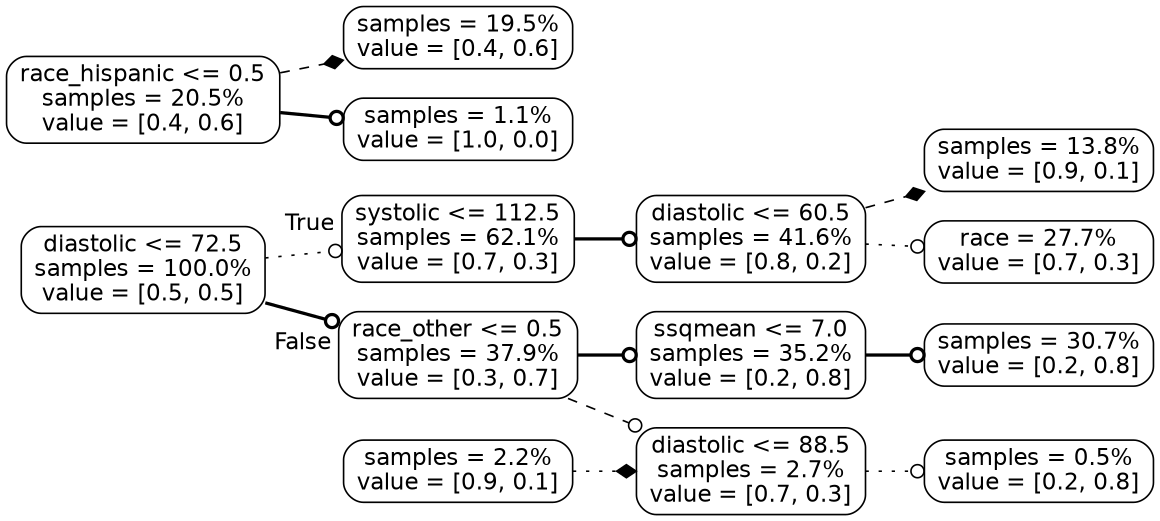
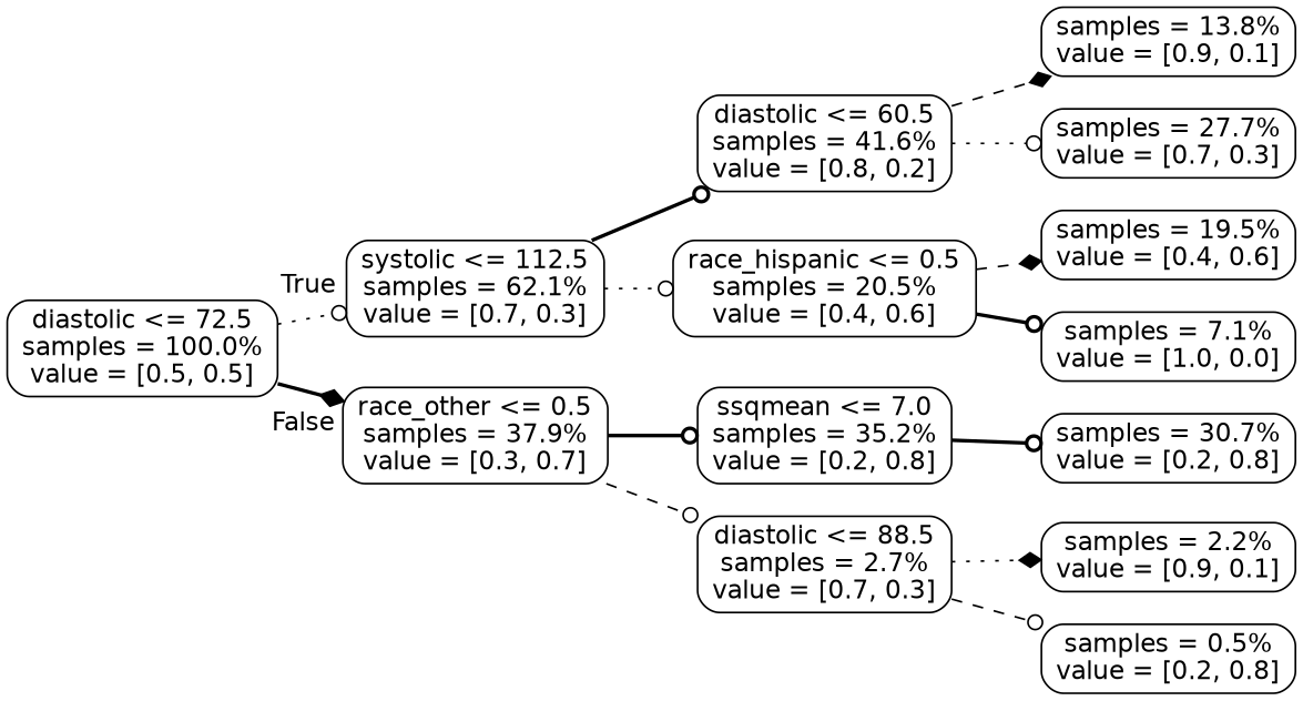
  digraph {
    rankdir=LR
    node [color=black fontname=helvetica shape=box style=rounded]
    edge [arrowhead=odot fontname=helvetica style=bold]
    n1 [label="diastolic <= 72.5\nsamples = 100.0%\nvalue = [0.5, 0.5]"]
    n2 [label="systolic <= 112.5\nsamples = 62.1%\nvalue = [0.7, 0.3]"]
    n3 [label="race_other <= 0.5\nsamples = 37.9%\nvalue = [0.3, 0.7]"]
    n4 [label="diastolic <= 60.5\nsamples = 41.6%\nvalue = [0.8, 0.2]"]
    n5 [label="race_hispanic <= 0.5\nsamples = 20.5%\nvalue = [0.4, 0.6]"]
    n6 [label="ssqmean <= 7.0\nsamples = 35.2%\nvalue = [0.2, 0.8]"]
    n7 [label="diastolic <= 88.5\nsamples = 2.7%\nvalue = [0.7, 0.3]"]
    n8 [label="samples = 13.8%\nvalue = [0.9, 0.1]"]
-   n9 [label="race = 27.7%\nvalue = [0.7, 0.3]"]
+   n9 [label="samples = 27.7%\nvalue = [0.7, 0.3]"]
    n10 [label="samples = 19.5%\nvalue = [0.4, 0.6]"]
-   n11 [label="samples = 1.1%\nvalue = [1.0, 0.0]"]
+   n11 [label="samples = 7.1%\nvalue = [1.0, 0.0]"]
    n12 [label="samples = 30.7%\nvalue = [0.2, 0.8]"]
    n13 [label="samples = 2.2%\nvalue = [0.9, 0.1]"]
    n14 [label="samples = 0.5%\nvalue = [0.2, 0.8]"]
    n1 -> n2 [headlabel=True labelangle=-45 labeldistance=2.5 style=dotted]
-   n1 -> n3 [headlabel=False labelangle=45 labeldistance=2.5]
+   n1 -> n3 [arrowhead=diamond headlabel=False labelangle=45 labeldistance=2.5]
    n2 -> n4
+   n2 -> n5 [style=dotted]
    n3 -> n6
    n3 -> n7 [style=dashed]
    n4 -> n8 [arrowhead=diamond style=dashed]
    n4 -> n9 [style=dotted]
    n5 -> n10 [arrowhead=diamond style=dashed]
    n5 -> n11
    n6 -> n12
-   n13 -> n7 [arrowhead=diamond style=dotted]
-   n7 -> n14 [style=dotted]
+   n7 -> n13 [arrowhead=diamond style=dotted]
+   n7 -> n14 [style=dashed]
  }
